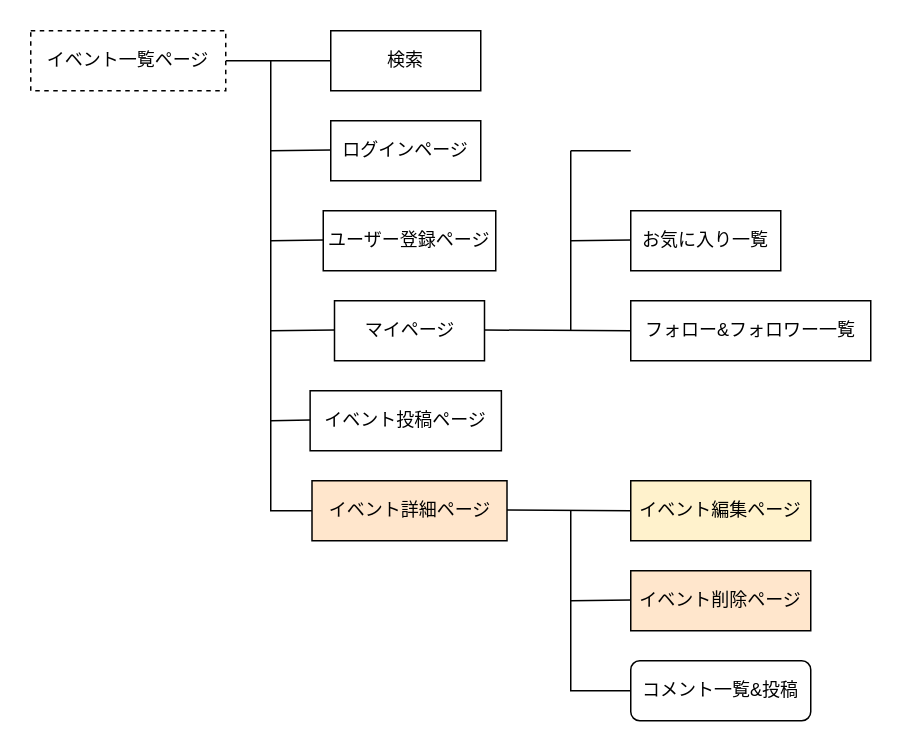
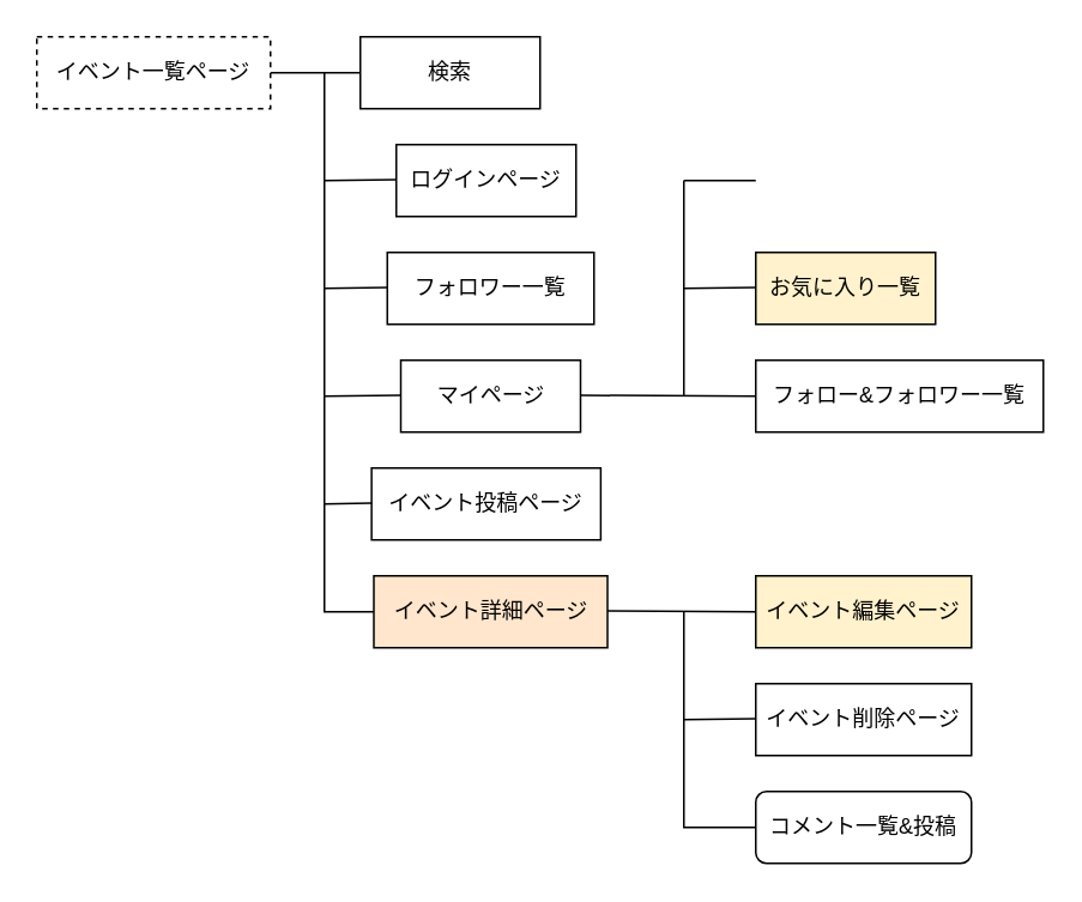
  <mxCell id="0" />
  <mxCell id="1" parent="0" />
  <mxCell id="2" style="edgeStyle=none;html=1;exitX=1;exitY=0.5;exitDx=0;exitDy=0;entryX=0;entryY=0.5;entryDx=0;entryDy=0;endArrow=none;" edge="1" parent="1" source="3" target="4"><mxGeometry relative="1" as="geometry"><Array as="points"><mxPoint x="180" y="40" /></Array></mxGeometry></mxCell>
  <mxCell id="3" value="イベント一覧ページ" style="whiteSpace=wrap;html=1;align=center;dashed=1;" vertex="1" parent="1"><mxGeometry x="20" y="20" width="130" height="40" as="geometry" /></mxCell>
- <mxCell id="4" value="検索" style="whiteSpace=wrap;html=1;align=center;" vertex="1" parent="1"><mxGeometry x="220" y="20" width="100" height="40" as="geometry" /></mxCell>
+ <mxCell id="4" value="検索" style="whiteSpace=wrap;html=1;align=center;" vertex="1" parent="1"><mxGeometry x="200" y="20" width="100" height="40" as="geometry" /></mxCell>
  <mxCell id="5" value="ログインページ" style="whiteSpace=wrap;html=1;align=center;" vertex="1" parent="1"><mxGeometry x="220" y="80" width="100" height="40" as="geometry" /></mxCell>
- <mxCell id="6" value="ユーザー登録ページ" style="whiteSpace=wrap;html=1;align=center;" vertex="1" parent="1"><mxGeometry x="215" y="140" width="115" height="40" as="geometry" /></mxCell>
+ <mxCell id="6" value="フォロワー一覧" style="whiteSpace=wrap;html=1;align=center;" vertex="1" parent="1"><mxGeometry x="215" y="140" width="115" height="40" as="geometry" /></mxCell>
  <mxCell id="7" value="マイページ" style="whiteSpace=wrap;html=1;align=center;" vertex="1" parent="1"><mxGeometry x="222.5" y="200" width="100" height="40" as="geometry" /></mxCell>
  <mxCell id="8" value="イベント投稿ページ" style="whiteSpace=wrap;html=1;align=center;" vertex="1" parent="1"><mxGeometry x="206.25" y="260" width="127.5" height="40" as="geometry" /></mxCell>
  <mxCell id="9" value="イベント詳細ページ" style="whiteSpace=wrap;html=1;align=center;fillColor=#ffe6cc;" vertex="1" parent="1"><mxGeometry x="207.5" y="320" width="130" height="40" as="geometry" /></mxCell>
  <mxCell id="10" value="" style="endArrow=none;html=1;rounded=0;entryX=0;entryY=0.5;entryDx=0;entryDy=0;" edge="1" parent="1" target="9"><mxGeometry relative="1" as="geometry"><mxPoint x="180" y="40" as="sourcePoint" /><mxPoint x="180" y="330" as="targetPoint" /><Array as="points"><mxPoint x="180" y="340" /></Array></mxGeometry></mxCell>
  <mxCell id="11" value="" style="endArrow=none;html=1;rounded=0;" edge="1" parent="1"><mxGeometry relative="1" as="geometry"><mxPoint x="180" y="280" as="sourcePoint" /><mxPoint x="206.25" y="279.5" as="targetPoint" /></mxGeometry></mxCell>
  <mxCell id="12" value="" style="endArrow=none;html=1;rounded=0;" edge="1" parent="1"><mxGeometry relative="1" as="geometry"><mxPoint x="180" y="220" as="sourcePoint" /><mxPoint x="222.5" y="219.5" as="targetPoint" /></mxGeometry></mxCell>
  <mxCell id="13" value="" style="endArrow=none;html=1;rounded=0;" edge="1" parent="1"><mxGeometry relative="1" as="geometry"><mxPoint x="180" y="160" as="sourcePoint" /><mxPoint x="215" y="159.5" as="targetPoint" /></mxGeometry></mxCell>
  <mxCell id="14" value="" style="endArrow=none;html=1;rounded=0;" edge="1" parent="1"><mxGeometry relative="1" as="geometry"><mxPoint x="180" y="100" as="sourcePoint" /><mxPoint x="220" y="99.5" as="targetPoint" /></mxGeometry></mxCell>
  <mxCell id="15" value="フォロー&amp;amp;フォロワー一覧" style="whiteSpace=wrap;html=1;align=center;" vertex="1" parent="1"><mxGeometry x="420" y="200" width="160" height="40" as="geometry" /></mxCell>
- <mxCell id="16" value="お気に入り一覧" style="whiteSpace=wrap;html=1;align=center;" vertex="1" parent="1"><mxGeometry x="420" y="140" width="100" height="40" as="geometry" /></mxCell>
+ <mxCell id="16" value="お気に入り一覧" style="whiteSpace=wrap;html=1;align=center;fillColor=#fff2cc;" vertex="1" parent="1"><mxGeometry x="420" y="140" width="100" height="40" as="geometry" /></mxCell>
  <mxCell id="17" value="" style="endArrow=none;html=1;rounded=0;" edge="1" parent="1"><mxGeometry relative="1" as="geometry"><mxPoint x="322.5" y="219.5" as="sourcePoint" /><mxPoint x="420" y="220" as="targetPoint" /></mxGeometry></mxCell>
  <mxCell id="18" value="" style="line;strokeWidth=1;rotatable=0;dashed=0;labelPosition=right;align=left;verticalAlign=middle;spacingTop=0;spacingLeft=6;points=[];portConstraint=eastwest;" vertex="1" parent="1"><mxGeometry x="380" y="95" width="40" height="10" as="geometry" /></mxCell>
  <mxCell id="19" value="" style="endArrow=none;html=1;rounded=0;exitX=0;exitY=0.5;exitDx=0;exitDy=0;exitPerimeter=0;" edge="1" parent="1" source="18"><mxGeometry relative="1" as="geometry"><mxPoint x="380" y="120" as="sourcePoint" /><mxPoint x="380" y="220" as="targetPoint" /></mxGeometry></mxCell>
  <mxCell id="20" value="" style="endArrow=none;html=1;rounded=0;" edge="1" parent="1"><mxGeometry relative="1" as="geometry"><mxPoint x="380" y="160" as="sourcePoint" /><mxPoint x="420" y="159.5" as="targetPoint" /></mxGeometry></mxCell>
  <mxCell id="21" value="イベント編集ページ" style="whiteSpace=wrap;html=1;align=center;fillColor=#fff2cc;" vertex="1" parent="1"><mxGeometry x="420" y="320" width="120" height="40" as="geometry" /></mxCell>
- <mxCell id="22" value="イベント削除ページ" style="whiteSpace=wrap;html=1;align=center;fillColor=#ffe6cc;" vertex="1" parent="1"><mxGeometry x="420" y="380" width="120" height="40" as="geometry" /></mxCell>
+ <mxCell id="22" value="イベント削除ページ" style="whiteSpace=wrap;html=1;align=center;" vertex="1" parent="1"><mxGeometry x="420" y="380" width="120" height="40" as="geometry" /></mxCell>
  <mxCell id="23" value="コメント一覧&amp;amp;投稿" style="whiteSpace=wrap;html=1;align=center;rounded=1;" vertex="1" parent="1"><mxGeometry x="420" y="440" width="120" height="40" as="geometry" /></mxCell>
  <mxCell id="24" value="" style="endArrow=none;html=1;rounded=0;" edge="1" parent="1"><mxGeometry relative="1" as="geometry"><mxPoint x="337.5" y="339.5" as="sourcePoint" /><mxPoint x="420" y="340" as="targetPoint" /></mxGeometry></mxCell>
  <mxCell id="25" value="" style="endArrow=none;html=1;rounded=0;entryX=0;entryY=0.5;entryDx=0;entryDy=0;" edge="1" parent="1" target="23"><mxGeometry relative="1" as="geometry"><mxPoint x="380" y="340" as="sourcePoint" /><mxPoint x="380" y="450" as="targetPoint" /><Array as="points"><mxPoint x="380" y="460" /></Array></mxGeometry></mxCell>
  <mxCell id="26" value="" style="endArrow=none;html=1;rounded=0;" edge="1" parent="1"><mxGeometry relative="1" as="geometry"><mxPoint x="380" y="400" as="sourcePoint" /><mxPoint x="420" y="399.5" as="targetPoint" /></mxGeometry></mxCell>
